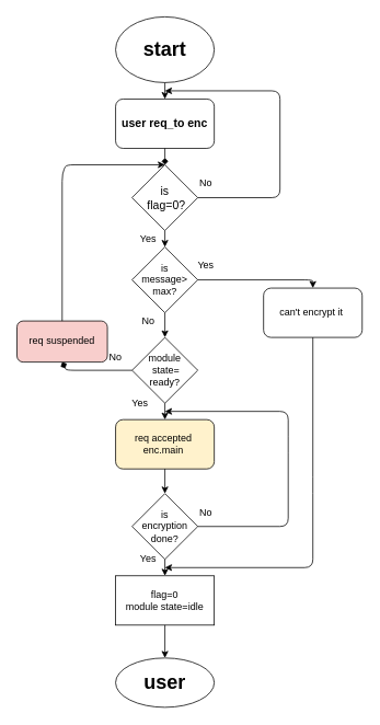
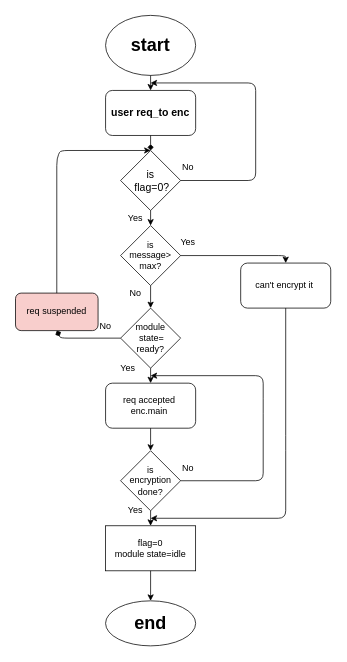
  <mxCell id="0" />
  <mxCell id="1" parent="0" />
  <mxCell id="2" value="&lt;font style=&quot;font-size: 24px&quot;&gt;&lt;b&gt;start&lt;/b&gt;&lt;/font&gt;" style="ellipse;whiteSpace=wrap;html=1;" vertex="1" parent="1"><mxGeometry x="140" y="20" width="120" height="80" as="geometry" /></mxCell>
  <mxCell id="3" value="&lt;font style=&quot;font-size: 14px&quot;&gt;&lt;b&gt;user req_to enc&lt;/b&gt;&lt;/font&gt;" style="rounded=1;whiteSpace=wrap;html=1;" vertex="1" parent="1"><mxGeometry x="140" y="120" width="120" height="60" as="geometry" /></mxCell>
  <mxCell id="4" value="" style="endArrow=classic;html=1;entryX=0.5;entryY=0;entryDx=0;entryDy=0;" edge="1" parent="1" target="3"><mxGeometry width="50" height="50" relative="1" as="geometry"><mxPoint x="200" y="100" as="sourcePoint" /><mxPoint x="310" y="200" as="targetPoint" /><Array as="points"><mxPoint x="200" y="100" /></Array></mxGeometry></mxCell>
  <mxCell id="5" value="&lt;font style=&quot;font-size: 14px&quot;&gt;is&lt;br&gt;&amp;nbsp;flag=0?&lt;/font&gt;" style="rhombus;whiteSpace=wrap;html=1;" vertex="1" parent="1"><mxGeometry x="160" y="200" width="80" height="80" as="geometry" /></mxCell>
  <mxCell id="6" value="" style="endArrow=diamond;html=1;exitX=0.5;exitY=1;exitDx=0;exitDy=0;entryX=0.5;entryY=0;entryDx=0;entryDy=0;" edge="1" parent="1" source="3" target="5"><mxGeometry width="50" height="50" relative="1" as="geometry"><mxPoint x="260" y="250" as="sourcePoint" /><mxPoint x="310" y="200" as="targetPoint" /></mxGeometry></mxCell>
  <mxCell id="7" value="" style="endArrow=classic;html=1;exitX=1;exitY=0.5;exitDx=0;exitDy=0;" edge="1" parent="1" source="5"><mxGeometry width="50" height="50" relative="1" as="geometry"><mxPoint x="260" y="250" as="sourcePoint" /><mxPoint x="200" y="110" as="targetPoint" /><Array as="points"><mxPoint x="340" y="240" /><mxPoint x="340" y="110" /></Array></mxGeometry></mxCell>
  <mxCell id="8" value="" style="endArrow=classic;html=1;exitX=0.5;exitY=1;exitDx=0;exitDy=0;" edge="1" parent="1" source="5"><mxGeometry width="50" height="50" relative="1" as="geometry"><mxPoint x="260" y="250" as="sourcePoint" /><mxPoint x="200" y="300" as="targetPoint" /></mxGeometry></mxCell>
  <mxCell id="9" value="No" style="text;html=1;strokeColor=none;fillColor=none;align=center;verticalAlign=middle;whiteSpace=wrap;rounded=0;" vertex="1" parent="1"><mxGeometry x="230" y="213" width="40" height="20" as="geometry" /></mxCell>
  <mxCell id="10" value="Yes" style="text;html=1;strokeColor=none;fillColor=none;align=center;verticalAlign=middle;whiteSpace=wrap;rounded=0;" vertex="1" parent="1"><mxGeometry x="160" y="280" width="40" height="20" as="geometry" /></mxCell>
  <mxCell id="11" value="is&lt;br&gt;message&amp;gt;&lt;br&gt;max?" style="rhombus;whiteSpace=wrap;html=1;" vertex="1" parent="1"><mxGeometry x="160" y="300" width="80" height="80" as="geometry" /></mxCell>
  <mxCell id="12" value="" style="endArrow=classic;html=1;exitX=1;exitY=0.5;exitDx=0;exitDy=0;" edge="1" parent="1" source="11"><mxGeometry width="50" height="50" relative="1" as="geometry"><mxPoint x="260" y="250" as="sourcePoint" /><mxPoint x="380" y="350" as="targetPoint" /><Array as="points"><mxPoint x="380" y="340" /></Array></mxGeometry></mxCell>
  <mxCell id="13" value="" style="endArrow=classic;html=1;exitX=0.5;exitY=1;exitDx=0;exitDy=0;" edge="1" parent="1" source="11"><mxGeometry width="50" height="50" relative="1" as="geometry"><mxPoint x="260" y="250" as="sourcePoint" /><mxPoint x="200" y="410" as="targetPoint" /></mxGeometry></mxCell>
  <mxCell id="14" value="No" style="text;html=1;strokeColor=none;fillColor=none;align=center;verticalAlign=middle;whiteSpace=wrap;rounded=0;" vertex="1" parent="1"><mxGeometry x="160" y="380" width="40" height="20" as="geometry" /></mxCell>
  <mxCell id="15" value="Yes" style="text;html=1;strokeColor=none;fillColor=none;align=center;verticalAlign=middle;whiteSpace=wrap;rounded=0;" vertex="1" parent="1"><mxGeometry x="230" y="312" width="40" height="20" as="geometry" /></mxCell>
  <mxCell id="16" value="module&lt;br&gt;&amp;nbsp;state=&lt;br&gt;ready?" style="rhombus;whiteSpace=wrap;html=1;" vertex="1" parent="1"><mxGeometry x="160" y="410" width="80" height="80" as="geometry" /></mxCell>
  <mxCell id="17" value="" style="endArrow=classic;html=1;exitX=0.5;exitY=1;exitDx=0;exitDy=0;" edge="1" parent="1" source="16"><mxGeometry width="50" height="50" relative="1" as="geometry"><mxPoint x="260" y="470" as="sourcePoint" /><mxPoint x="200" y="510" as="targetPoint" /></mxGeometry></mxCell>
  <mxCell id="18" value="Yes" style="text;html=1;strokeColor=none;fillColor=none;align=center;verticalAlign=middle;whiteSpace=wrap;rounded=0;" vertex="1" parent="1"><mxGeometry x="150" y="480" width="40" height="20" as="geometry" /></mxCell>
  <mxCell id="19" value="No" style="text;html=1;strokeColor=none;fillColor=none;align=center;verticalAlign=middle;whiteSpace=wrap;rounded=0;" vertex="1" parent="1"><mxGeometry x="120" y="424" width="40" height="20" as="geometry" /></mxCell>
- <mxCell id="20" value="req accepted&amp;nbsp;&lt;br&gt;enc.main&amp;nbsp;" style="rounded=1;whiteSpace=wrap;html=1;fillColor=#fff2cc;" vertex="1" parent="1"><mxGeometry x="140" y="510" width="120" height="60" as="geometry" /></mxCell>
+ <mxCell id="20" value="req accepted&amp;nbsp;&lt;br&gt;enc.main&amp;nbsp;" style="rounded=1;whiteSpace=wrap;html=1;" vertex="1" parent="1"><mxGeometry x="140" y="510" width="120" height="60" as="geometry" /></mxCell>
  <mxCell id="21" value="is &lt;br&gt;encryption done?" style="rhombus;whiteSpace=wrap;html=1;" vertex="1" parent="1"><mxGeometry x="160" y="600" width="80" height="80" as="geometry" /></mxCell>
  <mxCell id="22" value="" style="endArrow=classic;html=1;exitX=0.5;exitY=1;exitDx=0;exitDy=0;" edge="1" parent="1" source="20"><mxGeometry width="50" height="50" relative="1" as="geometry"><mxPoint x="260" y="470" as="sourcePoint" /><mxPoint x="200" y="600" as="targetPoint" /></mxGeometry></mxCell>
  <mxCell id="23" value="" style="endArrow=classic;html=1;exitX=1;exitY=0.5;exitDx=0;exitDy=0;" edge="1" parent="1" source="21"><mxGeometry width="50" height="50" relative="1" as="geometry"><mxPoint x="260" y="520" as="sourcePoint" /><mxPoint x="200" y="500" as="targetPoint" /><Array as="points"><mxPoint x="350" y="640" /><mxPoint x="350" y="540" /><mxPoint x="350" y="500" /></Array></mxGeometry></mxCell>
  <mxCell id="24" value="" style="endArrow=classic;html=1;exitX=0.5;exitY=1;exitDx=0;exitDy=0;" edge="1" parent="1" source="21"><mxGeometry width="50" height="50" relative="1" as="geometry"><mxPoint x="260" y="520" as="sourcePoint" /><mxPoint x="200" y="700" as="targetPoint" /></mxGeometry></mxCell>
  <mxCell id="25" value="No" style="text;html=1;strokeColor=none;fillColor=none;align=center;verticalAlign=middle;whiteSpace=wrap;rounded=0;" vertex="1" parent="1"><mxGeometry x="230" y="613" width="40" height="20" as="geometry" /></mxCell>
  <mxCell id="26" value="Yes" style="text;html=1;strokeColor=none;fillColor=none;align=center;verticalAlign=middle;whiteSpace=wrap;rounded=0;" vertex="1" parent="1"><mxGeometry x="160" y="670" width="40" height="20" as="geometry" /></mxCell>
- <mxCell id="27" value="&lt;font style=&quot;font-size: 24px&quot;&gt;&lt;b&gt;user&lt;/b&gt;&lt;/font&gt;" style="ellipse;whiteSpace=wrap;html=1;" vertex="1" parent="1"><mxGeometry x="140" y="800" width="120" height="60" as="geometry" /></mxCell>
+ <mxCell id="27" value="&lt;font style=&quot;font-size: 24px&quot;&gt;&lt;b&gt;end&lt;/b&gt;&lt;/font&gt;" style="ellipse;whiteSpace=wrap;html=1;" vertex="1" parent="1"><mxGeometry x="140" y="800" width="120" height="60" as="geometry" /></mxCell>
  <mxCell id="28" value="flag=0&lt;br&gt;module state=idle" style="rounded=0;whiteSpace=wrap;html=1;" vertex="1" parent="1"><mxGeometry x="140" y="700" width="120" height="60" as="geometry" /></mxCell>
  <mxCell id="29" value="" style="endArrow=classic;html=1;exitX=0.5;exitY=1;exitDx=0;exitDy=0;" edge="1" parent="1" source="28"><mxGeometry width="50" height="50" relative="1" as="geometry"><mxPoint x="260" y="740" as="sourcePoint" /><mxPoint x="200" y="800" as="targetPoint" /></mxGeometry></mxCell>
  <mxCell id="30" value="can't encrypt it&amp;nbsp;" style="rounded=1;whiteSpace=wrap;html=1;" vertex="1" parent="1"><mxGeometry x="320" y="350" width="120" height="60" as="geometry" /></mxCell>
  <mxCell id="31" value="" style="endArrow=classic;html=1;exitX=0.5;exitY=1;exitDx=0;exitDy=0;entryX=1;entryY=1;entryDx=0;entryDy=0;" edge="1" parent="1" source="30" target="26"><mxGeometry width="50" height="50" relative="1" as="geometry"><mxPoint x="260" y="530" as="sourcePoint" /><mxPoint x="380" y="710" as="targetPoint" /><Array as="points"><mxPoint x="380" y="590" /><mxPoint x="380" y="690" /></Array></mxGeometry></mxCell>
  <mxCell id="32" value="" style="endArrow=diamond;html=1;exitX=0;exitY=0.5;exitDx=0;exitDy=0;entryX=0.5;entryY=1;entryDx=0;entryDy=0;" edge="1" parent="1" source="16" target="33"><mxGeometry width="50" height="50" relative="1" as="geometry"><mxPoint x="260" y="470" as="sourcePoint" /><mxPoint x="90" y="460" as="targetPoint" /><Array as="points"><mxPoint x="80" y="450" /></Array></mxGeometry></mxCell>
  <mxCell id="33" value="req suspended" style="rounded=1;whiteSpace=wrap;html=1;fillColor=#f8cecc;" vertex="1" parent="1"><mxGeometry x="20" y="390" width="110" height="50" as="geometry" /></mxCell>
  <mxCell id="34" value="" style="endArrow=classic;html=1;exitX=0.5;exitY=0;exitDx=0;exitDy=0;" edge="1" parent="1" source="33"><mxGeometry width="50" height="50" relative="1" as="geometry"><mxPoint x="260" y="300" as="sourcePoint" /><mxPoint x="200" y="200" as="targetPoint" /><Array as="points"><mxPoint x="75" y="210" /><mxPoint x="80" y="200" /></Array></mxGeometry></mxCell>
